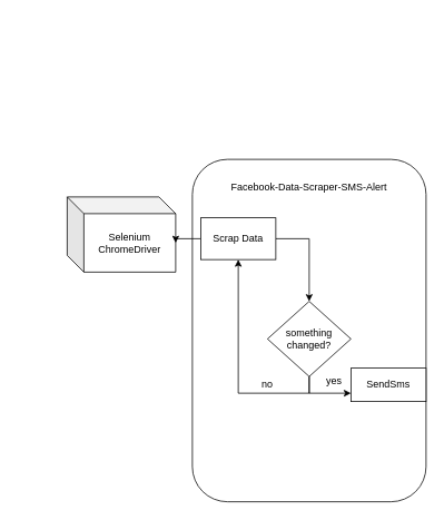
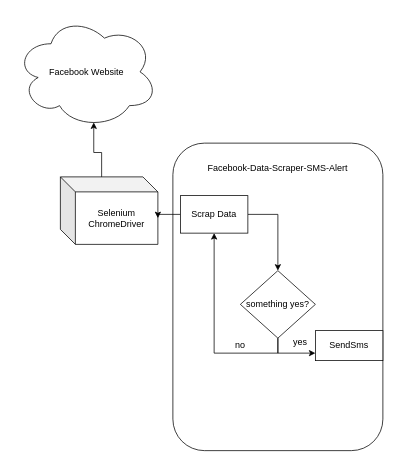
  <mxCell id="0" />
  <mxCell id="1" parent="0" />
  <mxCell id="2" value="Facebook-Data-Scraper-SMS-Alert&lt;br&gt;&lt;br&gt;&lt;br&gt;&lt;br&gt;&lt;br&gt;&lt;br&gt;&lt;br&gt;&lt;br&gt;&lt;br&gt;&lt;br&gt;&lt;br&gt;&lt;br&gt;&lt;br&gt;&lt;br&gt;&lt;br&gt;&lt;br&gt;&lt;br&gt;&lt;br&gt;&lt;br&gt;&lt;br&gt;&lt;br&gt;&lt;br&gt;&lt;br&gt;&lt;br&gt;&lt;br&gt;" style="rounded=1;whiteSpace=wrap;html=1;" vertex="1" parent="1"><mxGeometry x="230" y="190" width="280" height="410" as="geometry" /></mxCell>
+ <mxCell id="3" style="edgeStyle=orthogonalEdgeStyle;rounded=0;orthogonalLoop=1;jettySize=auto;html=1;exitX=0;exitY=0;exitDx=55;exitDy=0;exitPerimeter=0;entryX=0.55;entryY=0.95;entryDx=0;entryDy=0;entryPerimeter=0;" edge="1" parent="1" source="4" target="5"><mxGeometry relative="1" as="geometry" /></mxCell>
  <mxCell id="4" value="Selenium&lt;br&gt;ChromeDriver" style="shape=cube;whiteSpace=wrap;html=1;boundedLbl=1;backgroundOutline=1;darkOpacity=0.05;darkOpacity2=0.1;" vertex="1" parent="1"><mxGeometry x="80" y="235" width="130" height="90" as="geometry" /></mxCell>
+ <mxCell id="5" value="Facebook Website" style="ellipse;shape=cloud;whiteSpace=wrap;html=1;" vertex="1" parent="1"><mxGeometry x="20" y="20" width="190" height="150" as="geometry" /></mxCell>
  <mxCell id="6" style="edgeStyle=orthogonalEdgeStyle;rounded=0;orthogonalLoop=1;jettySize=auto;html=1;exitX=1;exitY=0.5;exitDx=0;exitDy=0;entryX=0.5;entryY=0;entryDx=0;entryDy=0;" edge="1" parent="1" source="8" target="11"><mxGeometry relative="1" as="geometry" /></mxCell>
  <mxCell id="7" style="edgeStyle=orthogonalEdgeStyle;rounded=0;orthogonalLoop=1;jettySize=auto;html=1;exitX=0;exitY=0.5;exitDx=0;exitDy=0;entryX=0;entryY=0;entryDx=130;entryDy=55;entryPerimeter=0;" edge="1" parent="1" source="8" target="4"><mxGeometry relative="1" as="geometry" /></mxCell>
  <mxCell id="8" value="Scrap Data" style="rounded=0;whiteSpace=wrap;html=1;" vertex="1" parent="1"><mxGeometry x="240" y="260" width="90" height="50" as="geometry" /></mxCell>
  <mxCell id="9" style="edgeStyle=orthogonalEdgeStyle;rounded=0;orthogonalLoop=1;jettySize=auto;html=1;exitX=0.5;exitY=1;exitDx=0;exitDy=0;entryX=0.5;entryY=1;entryDx=0;entryDy=0;" edge="1" parent="1" source="11" target="8"><mxGeometry relative="1" as="geometry" /></mxCell>
  <mxCell id="10" style="edgeStyle=orthogonalEdgeStyle;rounded=0;orthogonalLoop=1;jettySize=auto;html=1;exitX=0.5;exitY=1;exitDx=0;exitDy=0;entryX=0;entryY=0.75;entryDx=0;entryDy=0;" edge="1" parent="1" source="11" target="13"><mxGeometry relative="1" as="geometry" /></mxCell>
- <mxCell id="11" value="something changed?" style="rhombus;whiteSpace=wrap;html=1;" vertex="1" parent="1"><mxGeometry x="320" y="360" width="100" height="90" as="geometry" /></mxCell>
+ <mxCell id="11" value="something yes?" style="rhombus;whiteSpace=wrap;html=1;" vertex="1" parent="1"><mxGeometry x="320" y="360" width="100" height="90" as="geometry" /></mxCell>
  <mxCell id="12" value="no" style="text;html=1;strokeColor=none;fillColor=none;align=center;verticalAlign=middle;whiteSpace=wrap;rounded=0;" vertex="1" parent="1"><mxGeometry x="290" y="445" width="60" height="30" as="geometry" /></mxCell>
  <mxCell id="13" value="SendSms" style="rounded=0;whiteSpace=wrap;html=1;" vertex="1" parent="1"><mxGeometry x="420" y="440" width="90" height="40" as="geometry" /></mxCell>
  <mxCell id="14" value="yes" style="text;html=1;strokeColor=none;fillColor=none;align=center;verticalAlign=middle;whiteSpace=wrap;rounded=0;" vertex="1" parent="1"><mxGeometry x="370" y="440" width="60" height="30" as="geometry" /></mxCell>
